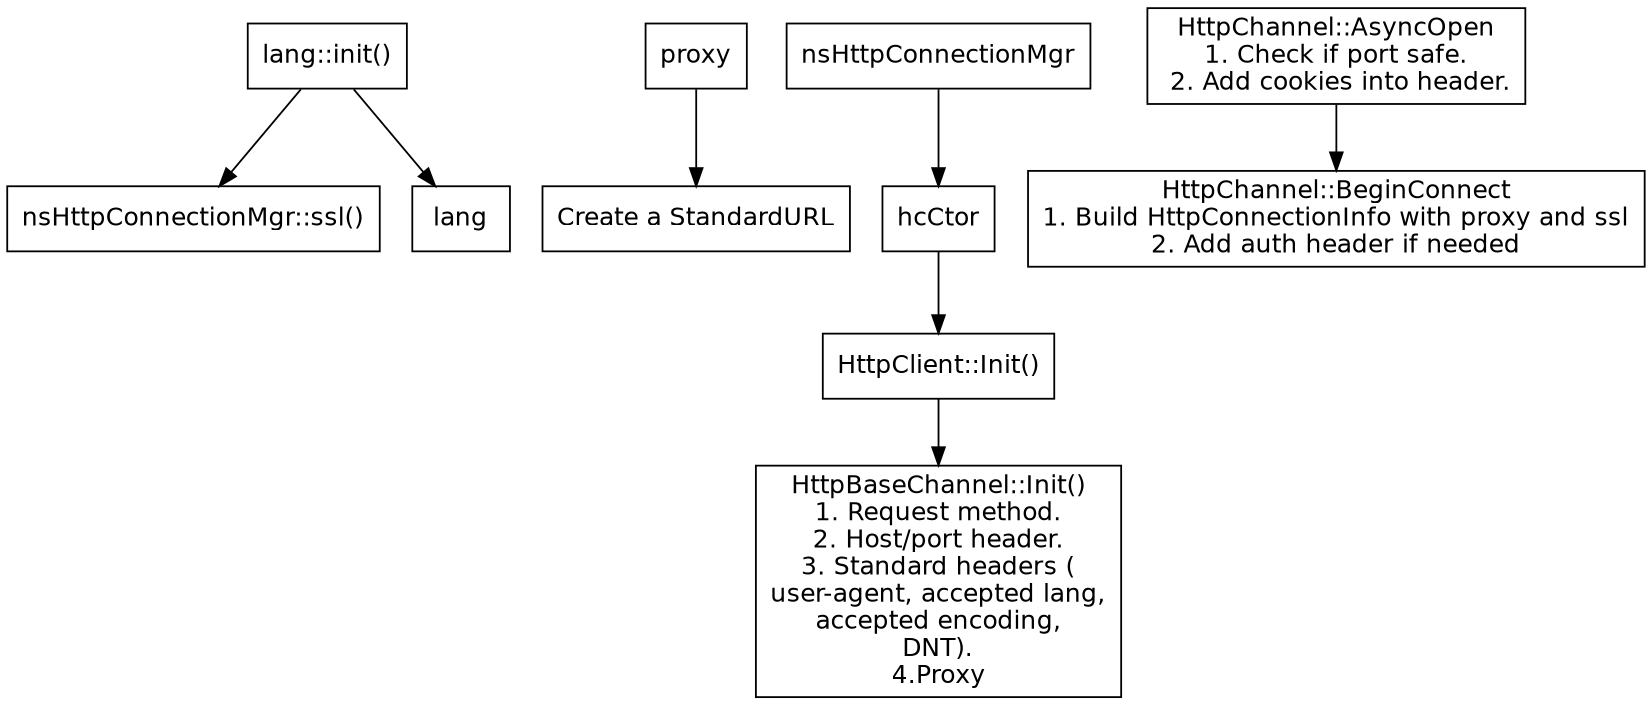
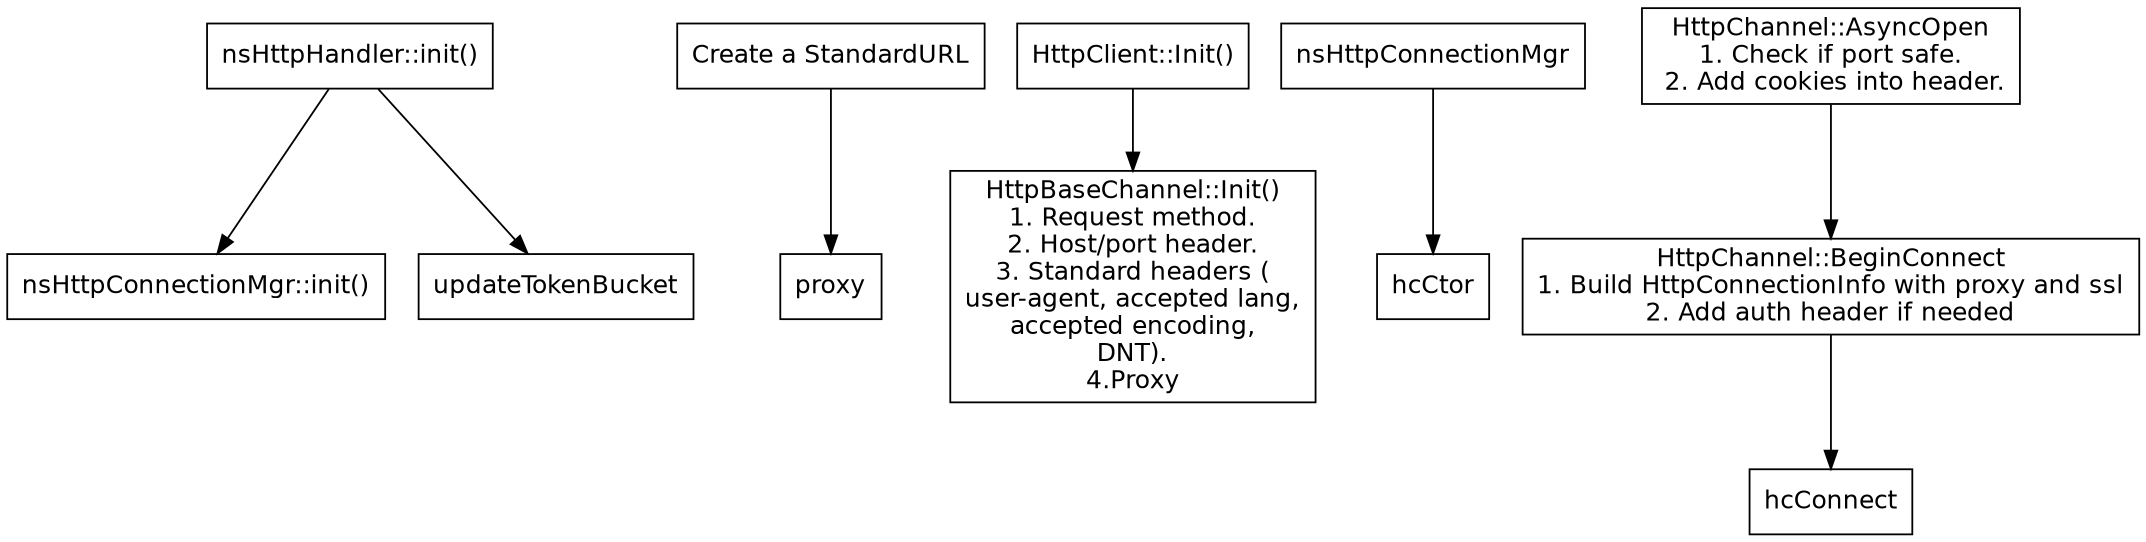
  digraph {
    fontname="DejaVu Sans"
    node [fontname="DejaVu Sans" shape=record]
    edge [fontname="DejaVu Sans"]
-   n1 [label="lang::init()"]
-   n2 [label="nsHttpConnectionMgr::ssl()"]
-   updateTokenBucket [label=lang]
+   n1 [label="nsHttpHandler::init()"]
+   n2 [label="nsHttpConnectionMgr::init()"]
+   updateTokenBucket
    n4 [label="Create a StandardURL"]
    n5 [label=proxy]
    n6 [label="HttpClient::Init()"]
    n7 [label="HttpBaseChannel::Init()\n1. Request method.\n2. Host/port header.\n3. Standard headers (\nuser-agent, accepted lang,\naccepted encoding,\nDNT).\n4.Proxy"]
    n8 [label=nsHttpConnectionMgr]
    hcCtor
    n10 [label="HttpChannel::AsyncOpen\n1. Check if port safe.\n 2. Add cookies into header."]
    n11 [label="HttpChannel::BeginConnect\n1. Build HttpConnectionInfo with proxy and ssl\n2. Add auth header if needed"]
+   hcConnect
    n1 -> n2
    n1 -> updateTokenBucket
-   n5 -> n4
+   n4 -> n5
    n6 -> n7
    n8 -> hcCtor
-   hcCtor -> n6
    n10 -> n11
+   n11 -> hcConnect
  }
